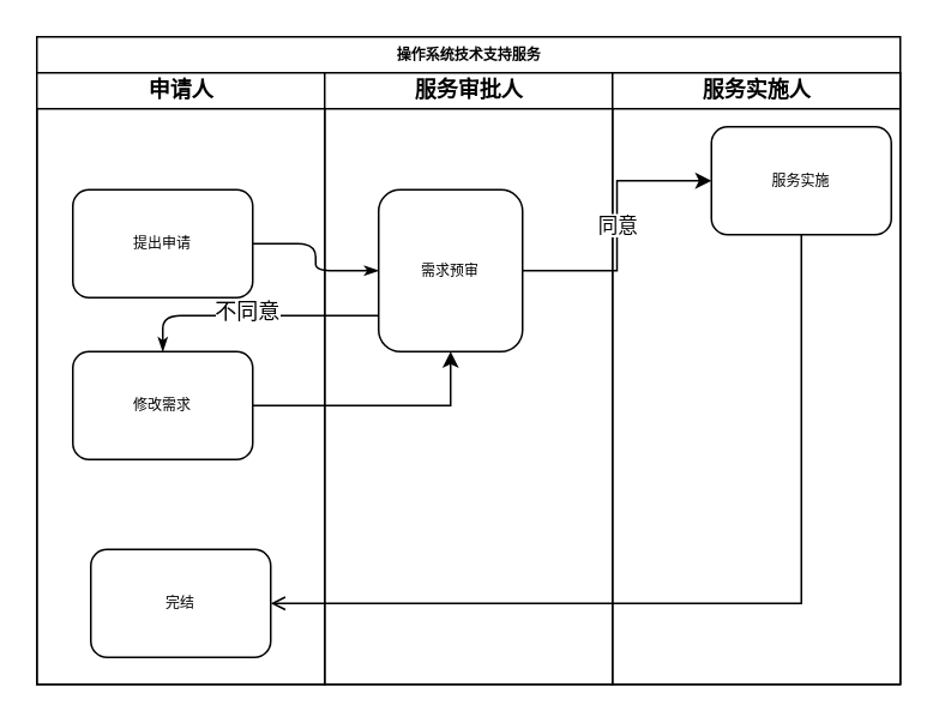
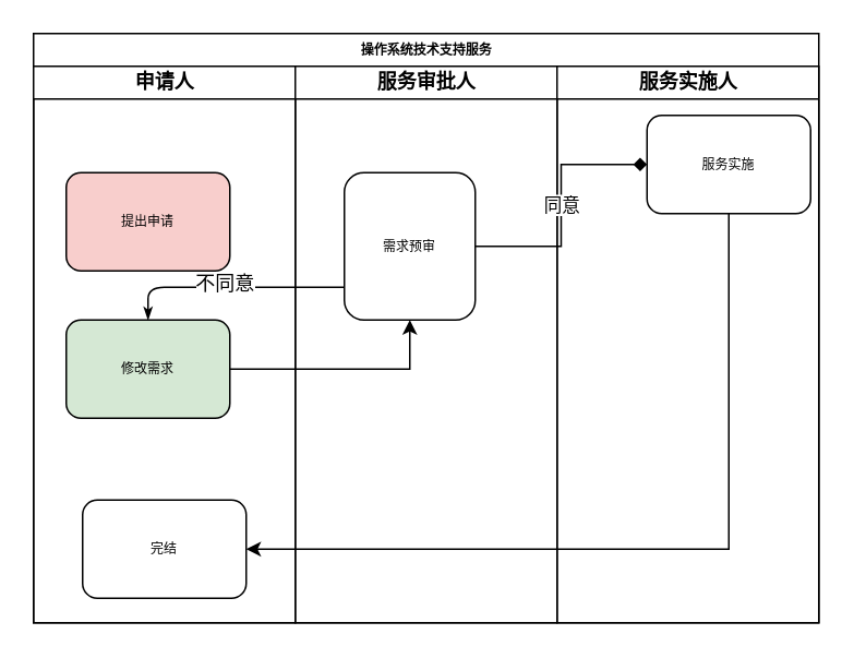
  <mxCell id="0" />
  <mxCell id="1" parent="0" />
  <mxCell id="2" value="操作系统技术支持服务" style="swimlane;html=1;childLayout=stackLayout;startSize=20;rounded=0;shadow=0;labelBackgroundColor=none;strokeColor=#000000;strokeWidth=1;fillColor=#ffffff;fontFamily=Verdana;fontSize=8;fontColor=#000000;align=center;" parent="1" vertex="1"><mxGeometry x="20" y="20" width="480" height="360" as="geometry" /></mxCell>
  <mxCell id="3" value="申请人" style="swimlane;html=1;startSize=20;" parent="2" vertex="1"><mxGeometry y="20" width="160" height="340" as="geometry"><mxRectangle y="20" width="70" height="730" as="alternateBounds" /></mxGeometry></mxCell>
- <mxCell id="4" value="提出申请" style="rounded=1;whiteSpace=wrap;html=1;shadow=0;labelBackgroundColor=none;strokeColor=#000000;strokeWidth=1;fillColor=#ffffff;fontFamily=Verdana;fontSize=8;fontColor=#000000;align=center;" parent="3" vertex="1"><mxGeometry x="20" y="65" width="100" height="60" as="geometry" /></mxCell>
- <mxCell id="5" value="修改需求" style="rounded=1;whiteSpace=wrap;html=1;shadow=0;labelBackgroundColor=none;strokeColor=#000000;strokeWidth=1;fillColor=#ffffff;fontFamily=Verdana;fontSize=8;fontColor=#000000;align=center;" parent="3" vertex="1"><mxGeometry x="20" y="155" width="100" height="60" as="geometry" /></mxCell>
+ <mxCell id="4" value="提出申请" style="rounded=1;whiteSpace=wrap;html=1;shadow=0;labelBackgroundColor=none;strokeColor=#000000;strokeWidth=1;fillColor=#f8cecc;fontFamily=Verdana;fontSize=8;fontColor=#000000;align=center;" parent="3" vertex="1"><mxGeometry x="20" y="65" width="100" height="60" as="geometry" /></mxCell>
+ <mxCell id="5" value="修改需求" style="rounded=1;whiteSpace=wrap;html=1;shadow=0;labelBackgroundColor=none;strokeColor=#000000;strokeWidth=1;fillColor=#d5e8d4;fontFamily=Verdana;fontSize=8;fontColor=#000000;align=center;" parent="3" vertex="1"><mxGeometry x="20" y="155" width="100" height="60" as="geometry" /></mxCell>
  <mxCell id="6" value="完结" style="rounded=1;whiteSpace=wrap;html=1;shadow=0;labelBackgroundColor=none;strokeColor=#000000;strokeWidth=1;fillColor=#ffffff;fontFamily=Verdana;fontSize=8;fontColor=#000000;align=center;" vertex="1" parent="3"><mxGeometry x="30" y="265" width="100" height="60" as="geometry" /></mxCell>
- <mxCell id="7" style="edgeStyle=orthogonalEdgeStyle;rounded=1;html=1;labelBackgroundColor=none;startArrow=none;startFill=0;startSize=5;endArrow=classicThin;endFill=1;endSize=5;jettySize=auto;orthogonalLoop=1;strokeColor=#000000;strokeWidth=1;fontFamily=Verdana;fontSize=8;fontColor=#000000;" parent="2" source="4" target="11" edge="1"><mxGeometry relative="1" as="geometry" /></mxCell>
  <mxCell id="8" style="edgeStyle=orthogonalEdgeStyle;rounded=1;html=1;labelBackgroundColor=none;startArrow=none;startFill=0;startSize=5;endArrow=classicThin;endFill=1;endSize=5;jettySize=auto;orthogonalLoop=1;strokeColor=#000000;strokeWidth=1;fontFamily=Verdana;fontSize=8;fontColor=#000000;" parent="2" source="11" target="5" edge="1"><mxGeometry relative="1" as="geometry"><Array as="points"><mxPoint x="240" y="155" /><mxPoint x="70" y="155" /></Array></mxGeometry></mxCell>
  <mxCell id="9" value="不同意" style="text;html=1;resizable=0;points=[];align=center;verticalAlign=middle;labelBackgroundColor=#ffffff;" vertex="1" connectable="0" parent="8"><mxGeometry x="0.06" y="-3" relative="1" as="geometry"><mxPoint as="offset" /></mxGeometry></mxCell>
  <mxCell id="10" value="服务审批人" style="swimlane;html=1;startSize=20;" parent="2" vertex="1"><mxGeometry x="160" y="20" width="160" height="340" as="geometry"><mxRectangle x="160" y="20" width="90" height="730" as="alternateBounds" /></mxGeometry></mxCell>
  <mxCell id="11" value="需求预审" style="rounded=1;whiteSpace=wrap;html=1;shadow=0;labelBackgroundColor=none;strokeColor=#000000;strokeWidth=1;fillColor=#ffffff;fontFamily=Verdana;fontSize=8;fontColor=#000000;align=center;" parent="10" vertex="1"><mxGeometry x="30" y="65" width="80" height="90" as="geometry" /></mxCell>
  <mxCell id="12" value="服务实施人" style="swimlane;html=1;startSize=20;" parent="2" vertex="1"><mxGeometry x="320" y="20" width="160" height="340" as="geometry"><mxRectangle x="320" y="20" width="90" height="730" as="alternateBounds" /></mxGeometry></mxCell>
  <mxCell id="13" value="服务实施" style="rounded=1;whiteSpace=wrap;html=1;shadow=0;labelBackgroundColor=none;strokeColor=#000000;strokeWidth=1;fillColor=#ffffff;fontFamily=Verdana;fontSize=8;fontColor=#000000;align=center;" vertex="1" parent="12"><mxGeometry x="55" y="30" width="100" height="60" as="geometry" /></mxCell>
- <mxCell id="14" value="同意&lt;br&gt;" style="edgeStyle=orthogonalEdgeStyle;rounded=0;orthogonalLoop=1;jettySize=auto;html=1;" edge="1" parent="2" source="11" target="13"><mxGeometry relative="1" as="geometry" /></mxCell>
+ <mxCell id="14" value="同意&lt;br&gt;" style="edgeStyle=orthogonalEdgeStyle;rounded=0;orthogonalLoop=1;jettySize=auto;html=1;endArrow=diamond;" edge="1" parent="2" source="11" target="13"><mxGeometry relative="1" as="geometry" /></mxCell>
  <mxCell id="15" style="edgeStyle=orthogonalEdgeStyle;rounded=0;orthogonalLoop=1;jettySize=auto;html=1;exitX=1;exitY=0.5;exitDx=0;exitDy=0;entryX=0.5;entryY=1;entryDx=0;entryDy=0;" edge="1" parent="2" source="5" target="11"><mxGeometry relative="1" as="geometry" /></mxCell>
- <mxCell id="16" style="edgeStyle=orthogonalEdgeStyle;rounded=0;orthogonalLoop=1;jettySize=auto;html=1;exitX=0.5;exitY=1;exitDx=0;exitDy=0;entryX=1;entryY=0.5;entryDx=0;entryDy=0;endArrow=open;" edge="1" parent="2" source="13" target="6"><mxGeometry relative="1" as="geometry" /></mxCell>
+ <mxCell id="16" style="edgeStyle=orthogonalEdgeStyle;rounded=0;orthogonalLoop=1;jettySize=auto;html=1;exitX=0.5;exitY=1;exitDx=0;exitDy=0;entryX=1;entryY=0.5;entryDx=0;entryDy=0;" edge="1" parent="2" source="13" target="6"><mxGeometry relative="1" as="geometry" /></mxCell>
